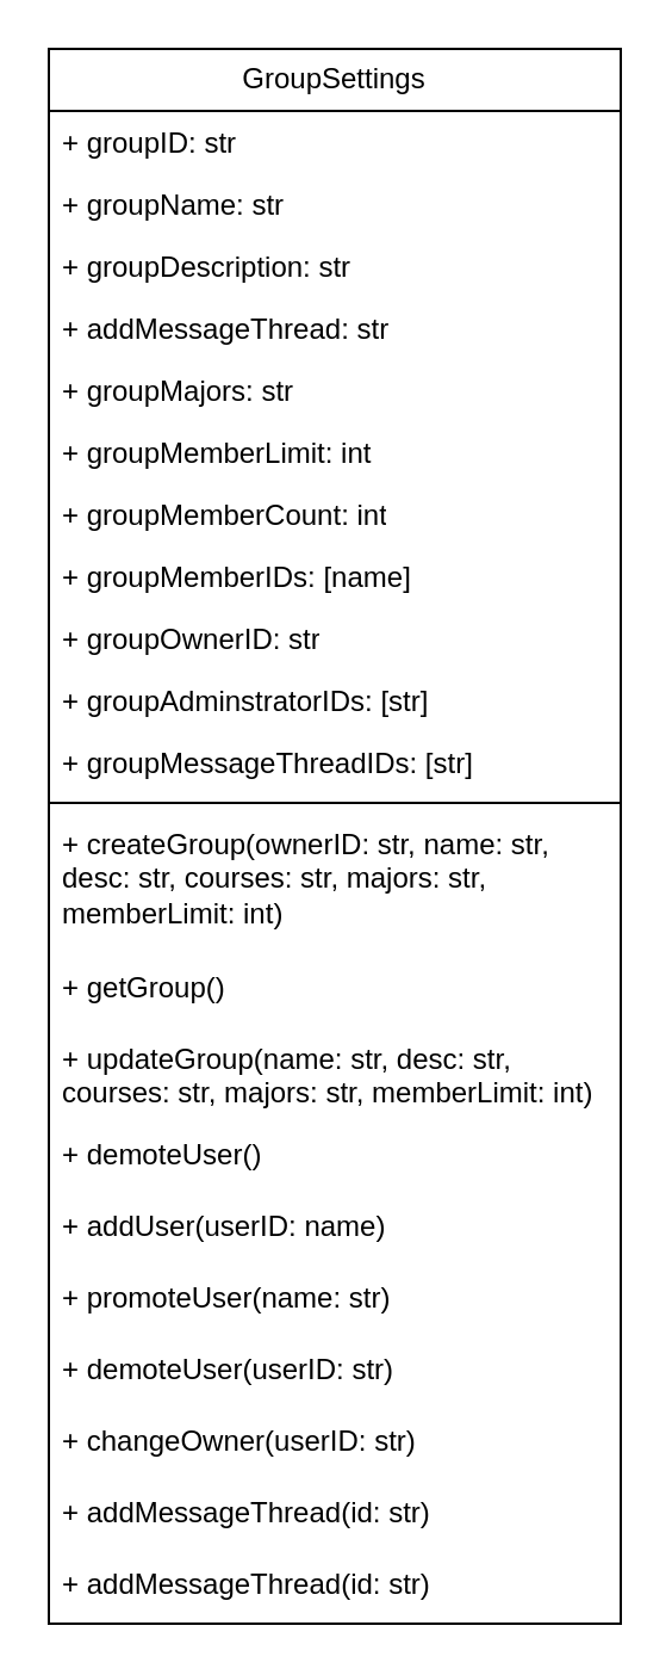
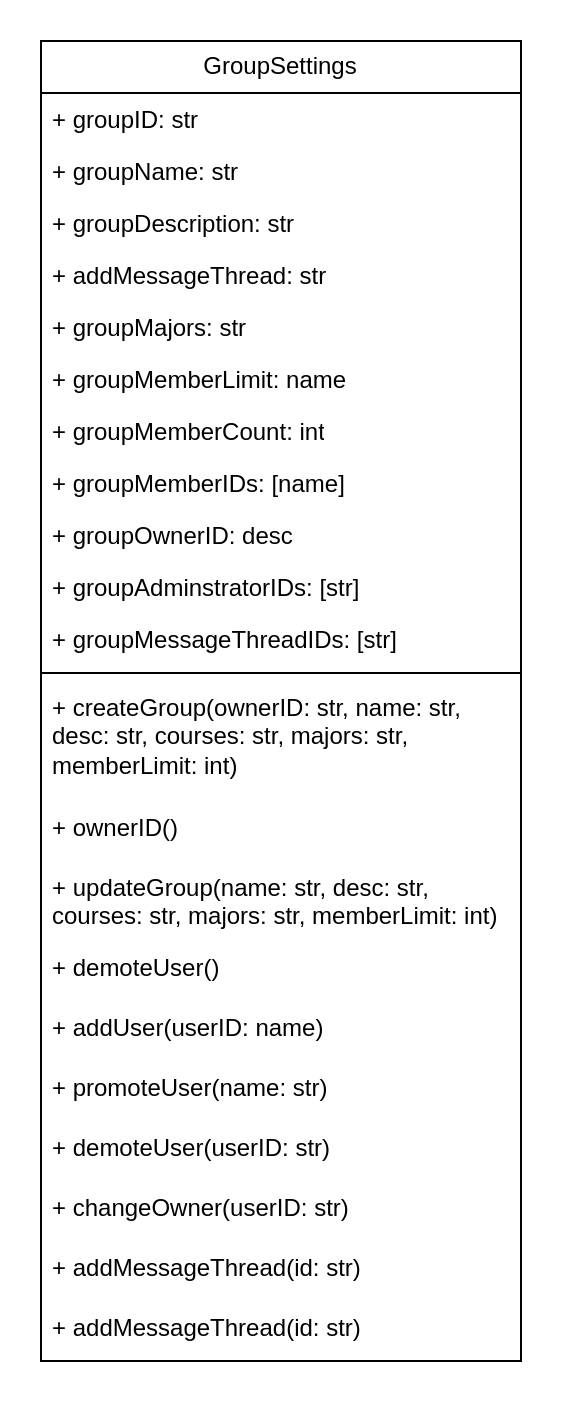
  <mxCell id="0" />
  <mxCell id="1" parent="0" />
  <mxCell id="2" value="GroupSettings" style="swimlane;fontStyle=0;childLayout=stackLayout;horizontal=1;startSize=26;fillColor=none;horizontalStack=0;resizeParent=1;resizeParentMax=0;resizeLast=0;collapsible=1;marginBottom=0;whiteSpace=wrap;html=1;" vertex="1" parent="1"><mxGeometry x="20" y="20" width="240" height="660" as="geometry" /></mxCell>
  <mxCell id="3" value="+ groupID: str" style="text;strokeColor=none;fillColor=none;align=left;verticalAlign=top;spacingLeft=4;spacingRight=4;overflow=hidden;rotatable=0;points=[[0,0.5],[1,0.5]];portConstraint=eastwest;whiteSpace=wrap;html=1;" vertex="1" parent="2"><mxGeometry y="26" width="240" height="26" as="geometry" /></mxCell>
  <mxCell id="4" value="+ groupName: str" style="text;strokeColor=none;fillColor=none;align=left;verticalAlign=top;spacingLeft=4;spacingRight=4;overflow=hidden;rotatable=0;points=[[0,0.5],[1,0.5]];portConstraint=eastwest;whiteSpace=wrap;html=1;" vertex="1" parent="2"><mxGeometry y="52" width="240" height="26" as="geometry" /></mxCell>
  <mxCell id="5" value="+ groupDescription: str" style="text;strokeColor=none;fillColor=none;align=left;verticalAlign=top;spacingLeft=4;spacingRight=4;overflow=hidden;rotatable=0;points=[[0,0.5],[1,0.5]];portConstraint=eastwest;whiteSpace=wrap;html=1;" vertex="1" parent="2"><mxGeometry y="78" width="240" height="26" as="geometry" /></mxCell>
  <mxCell id="6" value="+ addMessageThread: str" style="text;strokeColor=none;fillColor=none;align=left;verticalAlign=top;spacingLeft=4;spacingRight=4;overflow=hidden;rotatable=0;points=[[0,0.5],[1,0.5]];portConstraint=eastwest;whiteSpace=wrap;html=1;" vertex="1" parent="2"><mxGeometry y="104" width="240" height="26" as="geometry" /></mxCell>
  <mxCell id="7" value="+ groupMajors: str" style="text;strokeColor=none;fillColor=none;align=left;verticalAlign=top;spacingLeft=4;spacingRight=4;overflow=hidden;rotatable=0;points=[[0,0.5],[1,0.5]];portConstraint=eastwest;whiteSpace=wrap;html=1;" vertex="1" parent="2"><mxGeometry y="130" width="240" height="26" as="geometry" /></mxCell>
- <mxCell id="8" value="+ groupMemberLimit: int" style="text;strokeColor=none;fillColor=none;align=left;verticalAlign=top;spacingLeft=4;spacingRight=4;overflow=hidden;rotatable=0;points=[[0,0.5],[1,0.5]];portConstraint=eastwest;whiteSpace=wrap;html=1;" vertex="1" parent="2"><mxGeometry y="156" width="240" height="26" as="geometry" /></mxCell>
+ <mxCell id="8" value="+ groupMemberLimit: name" style="text;strokeColor=none;fillColor=none;align=left;verticalAlign=top;spacingLeft=4;spacingRight=4;overflow=hidden;rotatable=0;points=[[0,0.5],[1,0.5]];portConstraint=eastwest;whiteSpace=wrap;html=1;" vertex="1" parent="2"><mxGeometry y="156" width="240" height="26" as="geometry" /></mxCell>
  <mxCell id="9" value="+ groupMemberCount: int" style="text;strokeColor=none;fillColor=none;align=left;verticalAlign=top;spacingLeft=4;spacingRight=4;overflow=hidden;rotatable=0;points=[[0,0.5],[1,0.5]];portConstraint=eastwest;whiteSpace=wrap;html=1;" vertex="1" parent="2"><mxGeometry y="182" width="240" height="26" as="geometry" /></mxCell>
  <mxCell id="10" value="+ groupMemberIDs: [name]" style="text;strokeColor=none;fillColor=none;align=left;verticalAlign=top;spacingLeft=4;spacingRight=4;overflow=hidden;rotatable=0;points=[[0,0.5],[1,0.5]];portConstraint=eastwest;whiteSpace=wrap;html=1;" vertex="1" parent="2"><mxGeometry y="208" width="240" height="26" as="geometry" /></mxCell>
- <mxCell id="11" value="+ groupOwnerID: str" style="text;strokeColor=none;fillColor=none;align=left;verticalAlign=top;spacingLeft=4;spacingRight=4;overflow=hidden;rotatable=0;points=[[0,0.5],[1,0.5]];portConstraint=eastwest;whiteSpace=wrap;html=1;" vertex="1" parent="2"><mxGeometry y="234" width="240" height="26" as="geometry" /></mxCell>
+ <mxCell id="11" value="+ groupOwnerID: desc" style="text;strokeColor=none;fillColor=none;align=left;verticalAlign=top;spacingLeft=4;spacingRight=4;overflow=hidden;rotatable=0;points=[[0,0.5],[1,0.5]];portConstraint=eastwest;whiteSpace=wrap;html=1;" vertex="1" parent="2"><mxGeometry y="234" width="240" height="26" as="geometry" /></mxCell>
  <mxCell id="12" value="+ groupAdminstratorIDs: [str]" style="text;strokeColor=none;fillColor=none;align=left;verticalAlign=top;spacingLeft=4;spacingRight=4;overflow=hidden;rotatable=0;points=[[0,0.5],[1,0.5]];portConstraint=eastwest;whiteSpace=wrap;html=1;" vertex="1" parent="2"><mxGeometry y="260" width="240" height="26" as="geometry" /></mxCell>
  <mxCell id="13" value="+ groupMessageThreadIDs: [str]" style="text;strokeColor=none;fillColor=none;align=left;verticalAlign=top;spacingLeft=4;spacingRight=4;overflow=hidden;rotatable=0;points=[[0,0.5],[1,0.5]];portConstraint=eastwest;whiteSpace=wrap;html=1;" vertex="1" parent="2"><mxGeometry y="286" width="240" height="26" as="geometry" /></mxCell>
  <mxCell id="14" value="" style="line;strokeWidth=1;fillColor=none;align=left;verticalAlign=middle;spacingTop=-1;spacingLeft=3;spacingRight=3;rotatable=0;labelPosition=right;points=[];portConstraint=eastwest;strokeColor=inherit;" vertex="1" parent="2"><mxGeometry y="312" width="240" height="8" as="geometry" /></mxCell>
  <mxCell id="15" value="+ createGroup(ownerID: str, name: str, desc: str, courses: str, majors: str, memberLimit: int)" style="text;strokeColor=none;fillColor=none;align=left;verticalAlign=top;spacingLeft=4;spacingRight=4;overflow=hidden;rotatable=0;points=[[0,0.5],[1,0.5]];portConstraint=eastwest;whiteSpace=wrap;html=1;" vertex="1" parent="2"><mxGeometry y="320" width="240" height="60" as="geometry" /></mxCell>
- <mxCell id="16" value="+ getGroup()" style="text;strokeColor=none;fillColor=none;align=left;verticalAlign=top;spacingLeft=4;spacingRight=4;overflow=hidden;rotatable=0;points=[[0,0.5],[1,0.5]];portConstraint=eastwest;whiteSpace=wrap;html=1;" vertex="1" parent="2"><mxGeometry y="380" width="240" height="30" as="geometry" /></mxCell>
+ <mxCell id="16" value="+ ownerID()" style="text;strokeColor=none;fillColor=none;align=left;verticalAlign=top;spacingLeft=4;spacingRight=4;overflow=hidden;rotatable=0;points=[[0,0.5],[1,0.5]];portConstraint=eastwest;whiteSpace=wrap;html=1;" vertex="1" parent="2"><mxGeometry y="380" width="240" height="30" as="geometry" /></mxCell>
  <mxCell id="17" value="+ updateGroup(name: str, desc: str, courses: str, majors: str, memberLimit: int)" style="text;strokeColor=none;fillColor=none;align=left;verticalAlign=top;spacingLeft=4;spacingRight=4;overflow=hidden;rotatable=0;points=[[0,0.5],[1,0.5]];portConstraint=eastwest;whiteSpace=wrap;html=1;" vertex="1" parent="2"><mxGeometry y="410" width="240" height="40" as="geometry" /></mxCell>
  <mxCell id="18" value="+ demoteUser()" style="text;strokeColor=none;fillColor=none;align=left;verticalAlign=top;spacingLeft=4;spacingRight=4;overflow=hidden;rotatable=0;points=[[0,0.5],[1,0.5]];portConstraint=eastwest;whiteSpace=wrap;html=1;" vertex="1" parent="2"><mxGeometry y="450" width="240" height="30" as="geometry" /></mxCell>
  <mxCell id="19" value="+ addUser(userID: name)" style="text;strokeColor=none;fillColor=none;align=left;verticalAlign=top;spacingLeft=4;spacingRight=4;overflow=hidden;rotatable=0;points=[[0,0.5],[1,0.5]];portConstraint=eastwest;whiteSpace=wrap;html=1;" vertex="1" parent="2"><mxGeometry y="480" width="240" height="30" as="geometry" /></mxCell>
  <mxCell id="20" value="+ promoteUser(name: str)" style="text;strokeColor=none;fillColor=none;align=left;verticalAlign=top;spacingLeft=4;spacingRight=4;overflow=hidden;rotatable=0;points=[[0,0.5],[1,0.5]];portConstraint=eastwest;whiteSpace=wrap;html=1;" vertex="1" parent="2"><mxGeometry y="510" width="240" height="30" as="geometry" /></mxCell>
  <mxCell id="21" value="+ demoteUser(userID: str)" style="text;strokeColor=none;fillColor=none;align=left;verticalAlign=top;spacingLeft=4;spacingRight=4;overflow=hidden;rotatable=0;points=[[0,0.5],[1,0.5]];portConstraint=eastwest;whiteSpace=wrap;html=1;" vertex="1" parent="2"><mxGeometry y="540" width="240" height="30" as="geometry" /></mxCell>
  <mxCell id="22" value="+ changeOwner(userID: str)" style="text;strokeColor=none;fillColor=none;align=left;verticalAlign=top;spacingLeft=4;spacingRight=4;overflow=hidden;rotatable=0;points=[[0,0.5],[1,0.5]];portConstraint=eastwest;whiteSpace=wrap;html=1;" vertex="1" parent="2"><mxGeometry y="570" width="240" height="30" as="geometry" /></mxCell>
  <mxCell id="23" value="+ addMessageThread(id: str)" style="text;strokeColor=none;fillColor=none;align=left;verticalAlign=top;spacingLeft=4;spacingRight=4;overflow=hidden;rotatable=0;points=[[0,0.5],[1,0.5]];portConstraint=eastwest;whiteSpace=wrap;html=1;" vertex="1" parent="2"><mxGeometry y="600" width="240" height="30" as="geometry" /></mxCell>
  <mxCell id="24" value="+ addMessageThread(id: str)" style="text;strokeColor=none;fillColor=none;align=left;verticalAlign=top;spacingLeft=4;spacingRight=4;overflow=hidden;rotatable=0;points=[[0,0.5],[1,0.5]];portConstraint=eastwest;whiteSpace=wrap;html=1;" vertex="1" parent="2"><mxGeometry y="630" width="240" height="30" as="geometry" /></mxCell>
